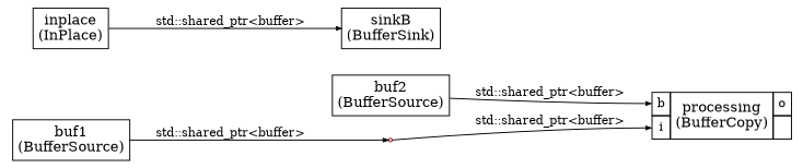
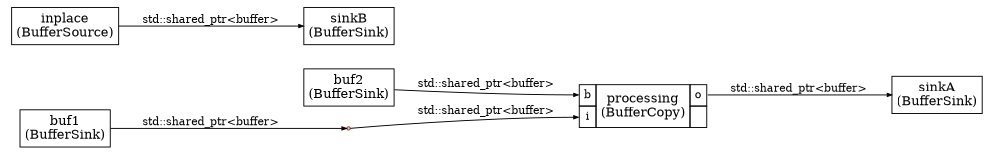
  digraph {
    bgcolor=white
    rankdir=LR
    node [color=black fontcolor=black fontname="Times-Roman" shape=plaintext]
    edge [arrowsize=0.5 color=black fontcolor=black fontname="Times-Roman" fontsize=12.0 headport=i style=solid tailport=i]
-   n1 [label=< <TABLE color="black" bgcolor="none" BORDER="0" CELLBORDER="1" CELLSPACING="0" CELLPADDING="4">   <TR>     <TD ALIGN="CENTER" PORT="i"><FONT COLOR="black" POINT-SIZE="14.0">buf1<BR/>(BufferSource)</FONT></TD>   </TR> </TABLE>>]
+   n1 [label=< <TABLE color="black" bgcolor="none" BORDER="0" CELLBORDER="1" CELLSPACING="0" CELLPADDING="4">   <TR>     <TD ALIGN="CENTER" PORT="i"><FONT COLOR="black" POINT-SIZE="14.0">buf1<BR/>(BufferSink)</FONT></TD>   </TR> </TABLE>>]
    n2 [color=brown fillcolor=lightgrey label=dup0 shape=point style=filled]
    n3 [label=< <TABLE color="black" bgcolor="none" BORDER="0" CELLBORDER="1" CELLSPACING="0" CELLPADDING="4">   <TR>     <TD PORT="b"><FONT POINT-SIZE="12.0" COLOR="black">b</FONT></TD>     <TD ALIGN="CENTER" ROWSPAN="2"><FONT COLOR="black" POINT-SIZE="14.0">processing<BR/>(BufferCopy)</FONT></TD>     <TD PORT="o"><FONT POINT-SIZE="12.0" COLOR="black">o</FONT></TD>   </TR> <TR> <TD PORT="i"><FONT POINT-SIZE="12.0" COLOR="black">i</FONT></TD>    <TD></TD></TR>  </TABLE>>]
-   n4 [label=< <TABLE color="black" bgcolor="none" BORDER="0" CELLBORDER="1" CELLSPACING="0" CELLPADDING="4">   <TR>     <TD ALIGN="CENTER" PORT="i"><FONT COLOR="black" POINT-SIZE="14.0">buf2<BR/>(BufferSource)</FONT></TD>   </TR> </TABLE>>]
-   n6 [label=< <TABLE color="black" bgcolor="none" BORDER="0" CELLBORDER="1" CELLSPACING="0" CELLPADDING="4">   <TR>     <TD ALIGN="CENTER" PORT="i"><FONT COLOR="black" POINT-SIZE="14.0">inplace<BR/>(InPlace)</FONT></TD>   </TR> </TABLE>>]
+   n4 [label=< <TABLE color="black" bgcolor="none" BORDER="0" CELLBORDER="1" CELLSPACING="0" CELLPADDING="4">   <TR>     <TD ALIGN="CENTER" PORT="i"><FONT COLOR="black" POINT-SIZE="14.0">buf2<BR/>(BufferSink)</FONT></TD>   </TR> </TABLE>>]
+   n5 [label=< <TABLE color="black" bgcolor="none" BORDER="0" CELLBORDER="1" CELLSPACING="0" CELLPADDING="4">   <TR>     <TD ALIGN="CENTER" PORT="i"><FONT COLOR="black" POINT-SIZE="14.0">sinkA<BR/>(BufferSink)</FONT></TD>   </TR> </TABLE>>]
+   n6 [label=< <TABLE color="black" bgcolor="none" BORDER="0" CELLBORDER="1" CELLSPACING="0" CELLPADDING="4">   <TR>     <TD ALIGN="CENTER" PORT="i"><FONT COLOR="black" POINT-SIZE="14.0">inplace<BR/>(BufferSource)</FONT></TD>   </TR> </TABLE>>]
    n7 [label=< <TABLE color="black" bgcolor="none" BORDER="0" CELLBORDER="1" CELLSPACING="0" CELLPADDING="4">   <TR>     <TD ALIGN="CENTER" PORT="i"><FONT COLOR="black" POINT-SIZE="14.0">sinkB<BR/>(BufferSink)</FONT></TD>   </TR> </TABLE>>]
    n1 -> n2 [label=<std::shared_ptr&lt;buffer&gt;>]
    n2 -> n3 [label=<std::shared_ptr&lt;buffer&gt;>]
+   n3 -> n5 [label=<std::shared_ptr&lt;buffer&gt;> tailport=o]
    n4 -> n3 [headport=b label=<std::shared_ptr&lt;buffer&gt;>]
    n6 -> n7 [label=<std::shared_ptr&lt;buffer&gt;>]
  }
